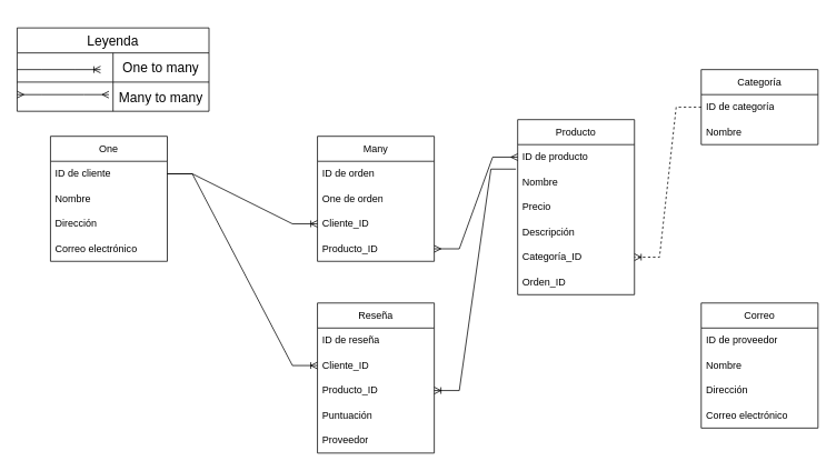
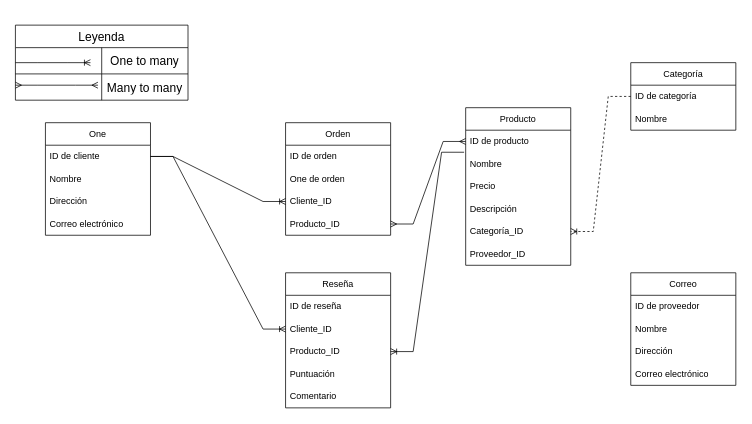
  <mxCell id="0" />
  <mxCell id="1" parent="0" />
  <mxCell id="2" value="One" style="swimlane;fontStyle=0;childLayout=stackLayout;horizontal=1;startSize=30;horizontalStack=0;resizeParent=1;resizeParentMax=0;resizeLast=0;collapsible=1;marginBottom=0;whiteSpace=wrap;html=1;" vertex="1" parent="1"><mxGeometry x="60" y="163" width="140" height="150" as="geometry"><mxRectangle x="340" y="200" width="80" height="30" as="alternateBounds" /></mxGeometry></mxCell>
  <mxCell id="3" value="ID de cliente" style="text;strokeColor=none;fillColor=none;align=left;verticalAlign=middle;spacingLeft=4;spacingRight=4;overflow=hidden;points=[[0,0.5],[1,0.5]];portConstraint=eastwest;rotatable=0;whiteSpace=wrap;html=1;" vertex="1" parent="2"><mxGeometry y="30" width="140" height="30" as="geometry" /></mxCell>
  <mxCell id="4" value="Nombre" style="text;strokeColor=none;fillColor=none;align=left;verticalAlign=middle;spacingLeft=4;spacingRight=4;overflow=hidden;points=[[0,0.5],[1,0.5]];portConstraint=eastwest;rotatable=0;whiteSpace=wrap;html=1;" vertex="1" parent="2"><mxGeometry y="60" width="140" height="30" as="geometry" /></mxCell>
  <mxCell id="5" value="Dirección" style="text;strokeColor=none;fillColor=none;align=left;verticalAlign=middle;spacingLeft=4;spacingRight=4;overflow=hidden;points=[[0,0.5],[1,0.5]];portConstraint=eastwest;rotatable=0;whiteSpace=wrap;html=1;" vertex="1" parent="2"><mxGeometry y="90" width="140" height="30" as="geometry" /></mxCell>
  <mxCell id="6" value="Correo electrónico" style="text;strokeColor=none;fillColor=none;align=left;verticalAlign=middle;spacingLeft=4;spacingRight=4;overflow=hidden;points=[[0,0.5],[1,0.5]];portConstraint=eastwest;rotatable=0;whiteSpace=wrap;html=1;" vertex="1" parent="2"><mxGeometry y="120" width="140" height="30" as="geometry" /></mxCell>
  <mxCell id="7" value="Categoría" style="swimlane;fontStyle=0;childLayout=stackLayout;horizontal=1;startSize=30;horizontalStack=0;resizeParent=1;resizeParentMax=0;resizeLast=0;collapsible=1;marginBottom=0;whiteSpace=wrap;html=1;" vertex="1" parent="1"><mxGeometry x="840" y="83" width="140" height="90" as="geometry"><mxRectangle x="180" y="40" width="80" height="30" as="alternateBounds" /></mxGeometry></mxCell>
  <mxCell id="8" value="ID de categoría" style="text;strokeColor=none;fillColor=none;align=left;verticalAlign=middle;spacingLeft=4;spacingRight=4;overflow=hidden;points=[[0,0.5],[1,0.5]];portConstraint=eastwest;rotatable=0;whiteSpace=wrap;html=1;" vertex="1" parent="7"><mxGeometry y="30" width="140" height="30" as="geometry" /></mxCell>
  <mxCell id="9" value="Nombre" style="text;strokeColor=none;fillColor=none;align=left;verticalAlign=middle;spacingLeft=4;spacingRight=4;overflow=hidden;points=[[0,0.5],[1,0.5]];portConstraint=eastwest;rotatable=0;whiteSpace=wrap;html=1;" vertex="1" parent="7"><mxGeometry y="60" width="140" height="30" as="geometry" /></mxCell>
- <mxCell id="10" value="Many" style="swimlane;fontStyle=0;childLayout=stackLayout;horizontal=1;startSize=30;horizontalStack=0;resizeParent=1;resizeParentMax=0;resizeLast=0;collapsible=1;marginBottom=0;whiteSpace=wrap;html=1;" vertex="1" parent="1"><mxGeometry x="380" y="163" width="140" height="150" as="geometry"><mxRectangle x="340" y="200" width="80" height="30" as="alternateBounds" /></mxGeometry></mxCell>
+ <mxCell id="10" value="Orden" style="swimlane;fontStyle=0;childLayout=stackLayout;horizontal=1;startSize=30;horizontalStack=0;resizeParent=1;resizeParentMax=0;resizeLast=0;collapsible=1;marginBottom=0;whiteSpace=wrap;html=1;" vertex="1" parent="1"><mxGeometry x="380" y="163" width="140" height="150" as="geometry"><mxRectangle x="340" y="200" width="80" height="30" as="alternateBounds" /></mxGeometry></mxCell>
  <mxCell id="11" value="ID de orden" style="text;strokeColor=none;fillColor=none;align=left;verticalAlign=middle;spacingLeft=4;spacingRight=4;overflow=hidden;points=[[0,0.5],[1,0.5]];portConstraint=eastwest;rotatable=0;whiteSpace=wrap;html=1;" vertex="1" parent="10"><mxGeometry y="30" width="140" height="30" as="geometry" /></mxCell>
  <mxCell id="12" value="One de orden" style="text;strokeColor=none;fillColor=none;align=left;verticalAlign=middle;spacingLeft=4;spacingRight=4;overflow=hidden;points=[[0,0.5],[1,0.5]];portConstraint=eastwest;rotatable=0;whiteSpace=wrap;html=1;" vertex="1" parent="10"><mxGeometry y="60" width="140" height="30" as="geometry" /></mxCell>
  <mxCell id="13" value="Cliente_ID" style="text;strokeColor=none;fillColor=none;align=left;verticalAlign=middle;spacingLeft=4;spacingRight=4;overflow=hidden;points=[[0,0.5],[1,0.5]];portConstraint=eastwest;rotatable=0;whiteSpace=wrap;html=1;" vertex="1" parent="10"><mxGeometry y="90" width="140" height="30" as="geometry" /></mxCell>
  <mxCell id="14" value="Producto_ID" style="text;strokeColor=none;fillColor=none;align=left;verticalAlign=middle;spacingLeft=4;spacingRight=4;overflow=hidden;points=[[0,0.5],[1,0.5]];portConstraint=eastwest;rotatable=0;whiteSpace=wrap;html=1;" vertex="1" parent="10"><mxGeometry y="120" width="140" height="30" as="geometry" /></mxCell>
  <mxCell id="15" value="Producto" style="swimlane;fontStyle=0;childLayout=stackLayout;horizontal=1;startSize=30;horizontalStack=0;resizeParent=1;resizeParentMax=0;resizeLast=0;collapsible=1;marginBottom=0;whiteSpace=wrap;html=1;" vertex="1" parent="1"><mxGeometry x="620" y="143" width="140" height="210" as="geometry"><mxRectangle x="180" y="40" width="80" height="30" as="alternateBounds" /></mxGeometry></mxCell>
  <mxCell id="16" value="ID de producto" style="text;strokeColor=none;fillColor=none;align=left;verticalAlign=middle;spacingLeft=4;spacingRight=4;overflow=hidden;points=[[0,0.5],[1,0.5]];portConstraint=eastwest;rotatable=0;whiteSpace=wrap;html=1;" vertex="1" parent="15"><mxGeometry y="30" width="140" height="30" as="geometry" /></mxCell>
  <mxCell id="17" value="Nombre" style="text;strokeColor=none;fillColor=none;align=left;verticalAlign=middle;spacingLeft=4;spacingRight=4;overflow=hidden;points=[[0,0.5],[1,0.5]];portConstraint=eastwest;rotatable=0;whiteSpace=wrap;html=1;" vertex="1" parent="15"><mxGeometry y="60" width="140" height="30" as="geometry" /></mxCell>
  <mxCell id="18" value="Precio" style="text;strokeColor=none;fillColor=none;align=left;verticalAlign=middle;spacingLeft=4;spacingRight=4;overflow=hidden;points=[[0,0.5],[1,0.5]];portConstraint=eastwest;rotatable=0;whiteSpace=wrap;html=1;" vertex="1" parent="15"><mxGeometry y="90" width="140" height="30" as="geometry" /></mxCell>
  <mxCell id="19" value="Descripción" style="text;strokeColor=none;fillColor=none;align=left;verticalAlign=middle;spacingLeft=4;spacingRight=4;overflow=hidden;points=[[0,0.5],[1,0.5]];portConstraint=eastwest;rotatable=0;whiteSpace=wrap;html=1;" vertex="1" parent="15"><mxGeometry y="120" width="140" height="30" as="geometry" /></mxCell>
  <mxCell id="20" value="Categoría_ID" style="text;strokeColor=none;fillColor=none;align=left;verticalAlign=middle;spacingLeft=4;spacingRight=4;overflow=hidden;points=[[0,0.5],[1,0.5]];portConstraint=eastwest;rotatable=0;whiteSpace=wrap;html=1;" vertex="1" parent="15"><mxGeometry y="150" width="140" height="30" as="geometry" /></mxCell>
- <mxCell id="21" value="Orden_ID" style="text;strokeColor=none;fillColor=none;align=left;verticalAlign=middle;spacingLeft=4;spacingRight=4;overflow=hidden;points=[[0,0.5],[1,0.5]];portConstraint=eastwest;rotatable=0;whiteSpace=wrap;html=1;" vertex="1" parent="15"><mxGeometry y="180" width="140" height="30" as="geometry" /></mxCell>
+ <mxCell id="21" value="Proveedor_ID" style="text;strokeColor=none;fillColor=none;align=left;verticalAlign=middle;spacingLeft=4;spacingRight=4;overflow=hidden;points=[[0,0.5],[1,0.5]];portConstraint=eastwest;rotatable=0;whiteSpace=wrap;html=1;" vertex="1" parent="15"><mxGeometry y="180" width="140" height="30" as="geometry" /></mxCell>
  <mxCell id="22" value="Correo" style="swimlane;fontStyle=0;childLayout=stackLayout;horizontal=1;startSize=30;horizontalStack=0;resizeParent=1;resizeParentMax=0;resizeLast=0;collapsible=1;marginBottom=0;whiteSpace=wrap;html=1;" vertex="1" parent="1"><mxGeometry x="840" y="363" width="140" height="150" as="geometry"><mxRectangle x="180" y="40" width="80" height="30" as="alternateBounds" /></mxGeometry></mxCell>
  <mxCell id="23" value="ID de proveedor" style="text;strokeColor=none;fillColor=none;align=left;verticalAlign=middle;spacingLeft=4;spacingRight=4;overflow=hidden;points=[[0,0.5],[1,0.5]];portConstraint=eastwest;rotatable=0;whiteSpace=wrap;html=1;" vertex="1" parent="22"><mxGeometry y="30" width="140" height="30" as="geometry" /></mxCell>
  <mxCell id="24" value="Nombre" style="text;strokeColor=none;fillColor=none;align=left;verticalAlign=middle;spacingLeft=4;spacingRight=4;overflow=hidden;points=[[0,0.5],[1,0.5]];portConstraint=eastwest;rotatable=0;whiteSpace=wrap;html=1;" vertex="1" parent="22"><mxGeometry y="60" width="140" height="30" as="geometry" /></mxCell>
  <mxCell id="25" value="Dirección" style="text;strokeColor=none;fillColor=none;align=left;verticalAlign=middle;spacingLeft=4;spacingRight=4;overflow=hidden;points=[[0,0.5],[1,0.5]];portConstraint=eastwest;rotatable=0;whiteSpace=wrap;html=1;" vertex="1" parent="22"><mxGeometry y="90" width="140" height="30" as="geometry" /></mxCell>
  <mxCell id="26" value="Correo electrónico" style="text;strokeColor=none;fillColor=none;align=left;verticalAlign=middle;spacingLeft=4;spacingRight=4;overflow=hidden;points=[[0,0.5],[1,0.5]];portConstraint=eastwest;rotatable=0;whiteSpace=wrap;html=1;" vertex="1" parent="22"><mxGeometry y="120" width="140" height="30" as="geometry" /></mxCell>
  <mxCell id="27" value="Reseña" style="swimlane;fontStyle=0;childLayout=stackLayout;horizontal=1;startSize=30;horizontalStack=0;resizeParent=1;resizeParentMax=0;resizeLast=0;collapsible=1;marginBottom=0;whiteSpace=wrap;html=1;" vertex="1" parent="1"><mxGeometry x="380" y="363" width="140" height="180" as="geometry"><mxRectangle x="180" y="40" width="80" height="30" as="alternateBounds" /></mxGeometry></mxCell>
  <mxCell id="28" value="ID de reseña" style="text;strokeColor=none;fillColor=none;align=left;verticalAlign=middle;spacingLeft=4;spacingRight=4;overflow=hidden;points=[[0,0.5],[1,0.5]];portConstraint=eastwest;rotatable=0;whiteSpace=wrap;html=1;" vertex="1" parent="27"><mxGeometry y="30" width="140" height="30" as="geometry" /></mxCell>
  <mxCell id="29" value="Cliente_ID" style="text;strokeColor=none;fillColor=none;align=left;verticalAlign=middle;spacingLeft=4;spacingRight=4;overflow=hidden;points=[[0,0.5],[1,0.5]];portConstraint=eastwest;rotatable=0;whiteSpace=wrap;html=1;" vertex="1" parent="27"><mxGeometry y="60" width="140" height="30" as="geometry" /></mxCell>
  <mxCell id="30" value="Producto_ID" style="text;strokeColor=none;fillColor=none;align=left;verticalAlign=middle;spacingLeft=4;spacingRight=4;overflow=hidden;points=[[0,0.5],[1,0.5]];portConstraint=eastwest;rotatable=0;whiteSpace=wrap;html=1;" vertex="1" parent="27"><mxGeometry y="90" width="140" height="30" as="geometry" /></mxCell>
  <mxCell id="31" value="Puntuación" style="text;strokeColor=none;fillColor=none;align=left;verticalAlign=middle;spacingLeft=4;spacingRight=4;overflow=hidden;points=[[0,0.5],[1,0.5]];portConstraint=eastwest;rotatable=0;whiteSpace=wrap;html=1;" vertex="1" parent="27"><mxGeometry y="120" width="140" height="30" as="geometry" /></mxCell>
- <mxCell id="32" value="Proveedor" style="text;strokeColor=none;fillColor=none;align=left;verticalAlign=middle;spacingLeft=4;spacingRight=4;overflow=hidden;points=[[0,0.5],[1,0.5]];portConstraint=eastwest;rotatable=0;whiteSpace=wrap;html=1;" vertex="1" parent="27"><mxGeometry y="150" width="140" height="30" as="geometry" /></mxCell>
+ <mxCell id="32" value="Comentario" style="text;strokeColor=none;fillColor=none;align=left;verticalAlign=middle;spacingLeft=4;spacingRight=4;overflow=hidden;points=[[0,0.5],[1,0.5]];portConstraint=eastwest;rotatable=0;whiteSpace=wrap;html=1;" vertex="1" parent="27"><mxGeometry y="150" width="140" height="30" as="geometry" /></mxCell>
  <mxCell id="33" value="" style="edgeStyle=entityRelationEdgeStyle;fontSize=12;html=1;endArrow=ERoneToMany;rounded=0;exitX=1;exitY=0.5;exitDx=0;exitDy=0;" edge="1" parent="1" source="3" target="13"><mxGeometry width="100" height="100" relative="1" as="geometry"><mxPoint x="350" y="233" as="sourcePoint" /><mxPoint x="450" y="133" as="targetPoint" /><Array as="points"><mxPoint x="350" y="263" /></Array></mxGeometry></mxCell>
  <mxCell id="34" value="" style="edgeStyle=entityRelationEdgeStyle;fontSize=12;html=1;endArrow=ERoneToMany;rounded=0;dashed=1;" edge="1" parent="1" source="8" target="20"><mxGeometry width="100" height="100" relative="1" as="geometry"><mxPoint x="790" y="333" as="sourcePoint" /><mxPoint x="890" y="233" as="targetPoint" /></mxGeometry></mxCell>
  <mxCell id="35" value="" style="edgeStyle=entityRelationEdgeStyle;fontSize=12;html=1;endArrow=ERoneToMany;rounded=0;exitX=1;exitY=0.5;exitDx=0;exitDy=0;" edge="1" parent="1" source="3" target="29"><mxGeometry width="100" height="100" relative="1" as="geometry"><mxPoint x="360" y="423" as="sourcePoint" /><mxPoint x="460" y="323" as="targetPoint" /></mxGeometry></mxCell>
  <mxCell id="36" value="" style="edgeStyle=entityRelationEdgeStyle;fontSize=12;html=1;endArrow=ERoneToMany;rounded=0;entryX=1;entryY=0.5;entryDx=0;entryDy=0;exitX=-0.015;exitY=-0.021;exitDx=0;exitDy=0;exitPerimeter=0;" edge="1" parent="1" source="17" target="30"><mxGeometry width="100" height="100" relative="1" as="geometry"><mxPoint x="530" y="453" as="sourcePoint" /><mxPoint x="630" y="353" as="targetPoint" /><Array as="points"><mxPoint x="610" y="213" /><mxPoint x="610" y="203" /></Array></mxGeometry></mxCell>
  <mxCell id="37" value="" style="edgeStyle=entityRelationEdgeStyle;fontSize=12;html=1;endArrow=ERmany;startArrow=ERmany;rounded=0;entryX=0;entryY=0.5;entryDx=0;entryDy=0;" edge="1" parent="1" source="14" target="16"><mxGeometry width="100" height="100" relative="1" as="geometry"><mxPoint x="430" y="333" as="sourcePoint" /><mxPoint x="530" y="233" as="targetPoint" /></mxGeometry></mxCell>
  <mxCell id="38" value="" style="group" vertex="1" connectable="0" parent="1"><mxGeometry x="20" y="20" width="230" height="113" as="geometry" /></mxCell>
  <mxCell id="39" value="" style="edgeStyle=entityRelationEdgeStyle;fontSize=12;html=1;endArrow=ERmany;startArrow=ERmany;rounded=0;" edge="1" parent="38"><mxGeometry width="100" height="100" relative="1" as="geometry"><mxPoint y="93" as="sourcePoint" /><mxPoint x="110" y="93" as="targetPoint" /></mxGeometry></mxCell>
  <mxCell id="40" value="Leyenda" style="shape=table;startSize=30;container=1;collapsible=0;childLayout=tableLayout;strokeColor=default;fontSize=16;" vertex="1" parent="1"><mxGeometry x="20" y="33" width="230" height="100" as="geometry" /></mxCell>
  <mxCell id="41" value="" style="shape=tableRow;horizontal=0;startSize=0;swimlaneHead=0;swimlaneBody=0;strokeColor=inherit;top=0;left=0;bottom=0;right=0;collapsible=0;dropTarget=0;fillColor=none;points=[[0,0.5],[1,0.5]];portConstraint=eastwest;fontSize=16;" vertex="1" parent="40"><mxGeometry y="30" width="230" height="35" as="geometry" /></mxCell>
  <mxCell id="42" value="" style="shape=partialRectangle;html=1;whiteSpace=wrap;connectable=0;strokeColor=inherit;overflow=hidden;fillColor=none;top=0;left=0;bottom=0;right=0;pointerEvents=1;fontSize=16;" vertex="1" parent="41"><mxGeometry width="115" height="35" as="geometry"><mxRectangle width="115" height="35" as="alternateBounds" /></mxGeometry></mxCell>
  <mxCell id="43" value="One to many" style="shape=partialRectangle;html=1;whiteSpace=wrap;connectable=0;strokeColor=inherit;overflow=hidden;fillColor=none;top=0;left=0;bottom=0;right=0;pointerEvents=1;fontSize=16;" vertex="1" parent="41"><mxGeometry x="115" width="115" height="35" as="geometry"><mxRectangle width="115" height="35" as="alternateBounds" /></mxGeometry></mxCell>
  <mxCell id="44" value="" style="shape=tableRow;horizontal=0;startSize=0;swimlaneHead=0;swimlaneBody=0;strokeColor=inherit;top=0;left=0;bottom=0;right=0;collapsible=0;dropTarget=0;fillColor=none;points=[[0,0.5],[1,0.5]];portConstraint=eastwest;fontSize=16;" vertex="1" parent="40"><mxGeometry y="65" width="230" height="35" as="geometry" /></mxCell>
  <mxCell id="45" value="" style="shape=partialRectangle;html=1;whiteSpace=wrap;connectable=0;strokeColor=inherit;overflow=hidden;fillColor=none;top=0;left=0;bottom=0;right=0;pointerEvents=1;fontSize=16;" vertex="1" parent="44"><mxGeometry width="115" height="35" as="geometry"><mxRectangle width="115" height="35" as="alternateBounds" /></mxGeometry></mxCell>
  <mxCell id="46" value="Many to many" style="shape=partialRectangle;html=1;whiteSpace=wrap;connectable=0;strokeColor=inherit;overflow=hidden;fillColor=none;top=0;left=0;bottom=0;right=0;pointerEvents=1;fontSize=16;" vertex="1" parent="44"><mxGeometry x="115" width="115" height="35" as="geometry"><mxRectangle width="115" height="35" as="alternateBounds" /></mxGeometry></mxCell>
  <mxCell id="47" style="edgeStyle=elbowEdgeStyle;rounded=0;orthogonalLoop=1;jettySize=auto;html=1;exitX=0.75;exitY=1;exitDx=0;exitDy=0;" edge="1" parent="40" source="40" target="44"><mxGeometry relative="1" as="geometry" /></mxCell>
  <mxCell id="48" value="" style="edgeStyle=entityRelationEdgeStyle;fontSize=12;html=1;endArrow=ERoneToMany;rounded=0;" edge="1" parent="1"><mxGeometry width="100" height="100" relative="1" as="geometry"><mxPoint x="20" y="83" as="sourcePoint" /><mxPoint x="120" y="83" as="targetPoint" /></mxGeometry></mxCell>
